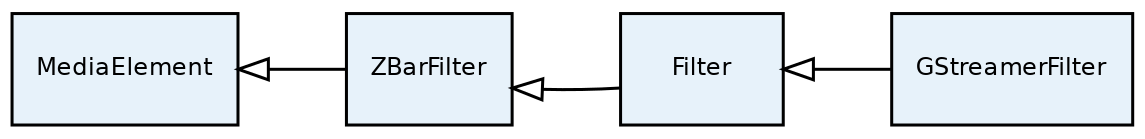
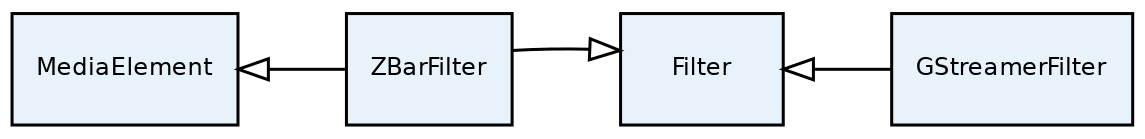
  digraph {
    fontname="Bitstream Vera Sans"
    fontsize=8
    rankdir=LR
    node [fillcolor="#E7F2FA" fontname="Bitstream Vera Sans" fontsize=8 shape=record style=filled]
    edge [arrowtail=empty dir=back fontname="Bitstream Vera Sans" fontsize=8]
    MediaElement
    ZBarFilter
    Filter
    GStreamerFilter
    MediaElement -> ZBarFilter
-   ZBarFilter -> Filter
+   Filter -> ZBarFilter
    Filter -> GStreamerFilter
  }
